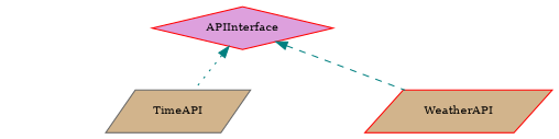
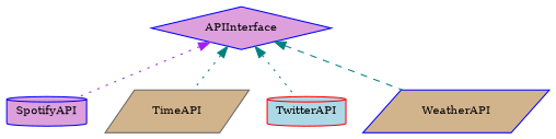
  digraph {
    fontname="DejaVu Serif"
    node [color=blue fillcolor=plum fontname="DejaVu Serif" fontsize=10 shape=cylinder style=filled]
    edge [color=teal dir=back fontname="DejaVu Serif" fontsize=10 labelfontname=Helvetica labelfontsize=10 style=dotted]
-   n1 [color=red fontcolor=black height=0.2 label=APIInterface shape=diamond width=0.4]
+   n1 [fontcolor=black height=0.2 label=APIInterface shape=diamond width=0.4]
+   n2 [height=0.2 label=SpotifyAPI width=0.4]
    n3 [color=gray40 fillcolor=tan height=0.2 label=TimeAPI shape=parallelogram width=0.4]
-   n5 [color=red fillcolor=tan height=0.2 label=WeatherAPI shape=parallelogram width=0.4]
+   n4 [color=red fillcolor=lightblue height=0.2 label=TwitterAPI width=0.4]
+   n5 [fillcolor=tan height=0.2 label=WeatherAPI shape=parallelogram width=0.4]
+   n1 -> n2 [color=purple]
    n1 -> n3
+   n1 -> n4
    n1 -> n5 [style=dashed]
  }
